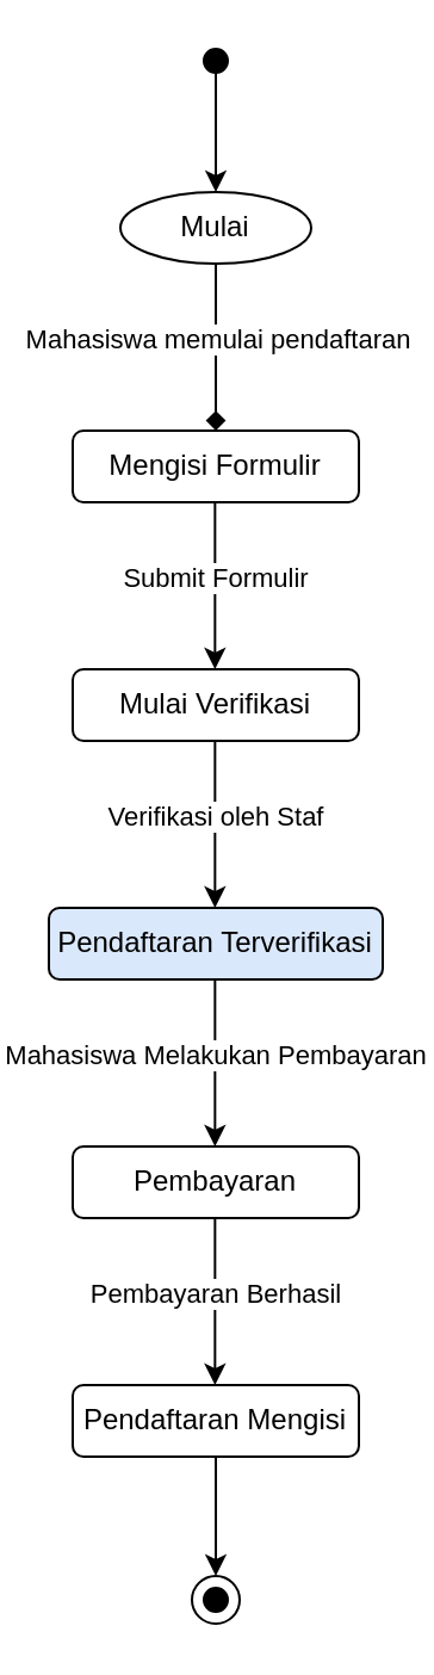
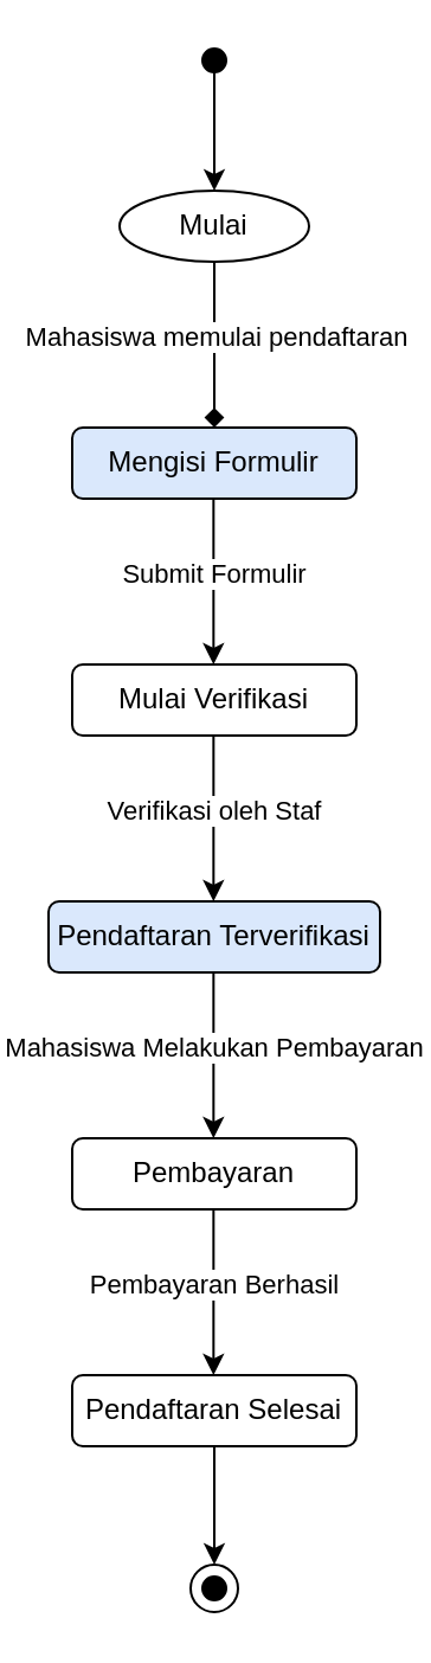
  <mxCell id="0" />
  <mxCell id="1" parent="0" />
  <mxCell id="2" value="Mulai" style="ellipse;whiteSpace=wrap;html=1;" vertex="1" parent="1"><mxGeometry x="50" y="80" width="80" height="30" as="geometry" /></mxCell>
- <mxCell id="3" value="Mengisi Formulir" style="rounded=1;whiteSpace=wrap;html=1;" vertex="1" parent="1"><mxGeometry x="30" y="180" width="120" height="30" as="geometry" /></mxCell>
+ <mxCell id="3" value="Mengisi Formulir" style="rounded=1;whiteSpace=wrap;html=1;fillColor=#dae8fc;" vertex="1" parent="1"><mxGeometry x="30" y="180" width="120" height="30" as="geometry" /></mxCell>
  <mxCell id="4" value="Mulai Verifikasi" style="rounded=1;whiteSpace=wrap;html=1;" vertex="1" parent="1"><mxGeometry x="30" y="280" width="120" height="30" as="geometry" /></mxCell>
  <mxCell id="5" value="Pendaftaran Terverifikasi" style="rounded=1;whiteSpace=wrap;html=1;fillColor=#dae8fc;" vertex="1" parent="1"><mxGeometry x="20" y="380" width="140" height="30" as="geometry" /></mxCell>
  <mxCell id="6" value="Pembayaran" style="rounded=1;whiteSpace=wrap;html=1;" vertex="1" parent="1"><mxGeometry x="30" y="480" width="120" height="30" as="geometry" /></mxCell>
- <mxCell id="7" value="Pendaftaran Mengisi" style="rounded=1;whiteSpace=wrap;html=1;" vertex="1" parent="1"><mxGeometry x="30" y="580" width="120" height="30" as="geometry" /></mxCell>
+ <mxCell id="7" value="Pendaftaran Selesai" style="rounded=1;whiteSpace=wrap;html=1;" vertex="1" parent="1"><mxGeometry x="30" y="580" width="120" height="30" as="geometry" /></mxCell>
  <mxCell id="8" value="" style="endArrow=diamond;html=1;rounded=0;exitX=0.5;exitY=1;exitDx=0;exitDy=0;entryX=0.5;entryY=0;entryDx=0;entryDy=0;" edge="1" parent="1" source="2" target="3"><mxGeometry width="50" height="50" relative="1" as="geometry"><mxPoint x="90" y="150" as="sourcePoint" /><mxPoint x="140" y="100" as="targetPoint" /></mxGeometry></mxCell>
  <mxCell id="9" value="Mahasiswa memulai pendaftaran" style="edgeLabel;html=1;align=center;verticalAlign=middle;resizable=0;points=[];" connectable="0" vertex="1" parent="8"><mxGeometry x="-0.121" relative="1" as="geometry"><mxPoint as="offset" /></mxGeometry></mxCell>
  <mxCell id="10" value="" style="endArrow=classic;html=1;rounded=0;exitX=0.5;exitY=1;exitDx=0;exitDy=0;entryX=0.5;entryY=0;entryDx=0;entryDy=0;" edge="1" parent="1"><mxGeometry width="50" height="50" relative="1" as="geometry"><mxPoint x="89.67" y="210" as="sourcePoint" /><mxPoint x="89.67" y="280" as="targetPoint" /></mxGeometry></mxCell>
  <mxCell id="11" value="Submit Formulir" style="edgeLabel;html=1;align=center;verticalAlign=middle;resizable=0;points=[];" connectable="0" vertex="1" parent="10"><mxGeometry x="-0.121" relative="1" as="geometry"><mxPoint as="offset" /></mxGeometry></mxCell>
  <mxCell id="12" value="" style="endArrow=classic;html=1;rounded=0;exitX=0.5;exitY=1;exitDx=0;exitDy=0;entryX=0.5;entryY=0;entryDx=0;entryDy=0;" edge="1" parent="1"><mxGeometry width="50" height="50" relative="1" as="geometry"><mxPoint x="89.67" y="310" as="sourcePoint" /><mxPoint x="89.67" y="380" as="targetPoint" /></mxGeometry></mxCell>
  <mxCell id="13" value="Verifikasi oleh Staf" style="edgeLabel;html=1;align=center;verticalAlign=middle;resizable=0;points=[];" connectable="0" vertex="1" parent="12"><mxGeometry x="-0.121" relative="1" as="geometry"><mxPoint as="offset" /></mxGeometry></mxCell>
  <mxCell id="14" value="" style="endArrow=classic;html=1;rounded=0;exitX=0.5;exitY=1;exitDx=0;exitDy=0;entryX=0.5;entryY=0;entryDx=0;entryDy=0;" edge="1" parent="1"><mxGeometry width="50" height="50" relative="1" as="geometry"><mxPoint x="89.67" y="410" as="sourcePoint" /><mxPoint x="89.67" y="480" as="targetPoint" /></mxGeometry></mxCell>
  <mxCell id="15" value="Mahasiswa Melakukan Pembayaran" style="edgeLabel;html=1;align=center;verticalAlign=middle;resizable=0;points=[];" connectable="0" vertex="1" parent="14"><mxGeometry x="-0.121" relative="1" as="geometry"><mxPoint as="offset" /></mxGeometry></mxCell>
  <mxCell id="16" value="" style="endArrow=classic;html=1;rounded=0;exitX=0.5;exitY=1;exitDx=0;exitDy=0;entryX=0.5;entryY=0;entryDx=0;entryDy=0;" edge="1" parent="1"><mxGeometry width="50" height="50" relative="1" as="geometry"><mxPoint x="89.67" y="510" as="sourcePoint" /><mxPoint x="89.67" y="580" as="targetPoint" /></mxGeometry></mxCell>
  <mxCell id="17" value="Pembayaran Berhasil" style="edgeLabel;html=1;align=center;verticalAlign=middle;resizable=0;points=[];" connectable="0" vertex="1" parent="16"><mxGeometry x="-0.121" relative="1" as="geometry"><mxPoint as="offset" /></mxGeometry></mxCell>
  <mxCell id="18" value="" style="endArrow=classic;html=1;rounded=0;exitX=0.5;exitY=1;exitDx=0;exitDy=0;" edge="1" parent="1" source="7"><mxGeometry width="50" height="50" relative="1" as="geometry"><mxPoint x="90" y="650" as="sourcePoint" /><mxPoint x="90" y="660" as="targetPoint" /></mxGeometry></mxCell>
  <mxCell id="19" value="" style="ellipse;whiteSpace=wrap;html=1;aspect=fixed;" vertex="1" parent="1"><mxGeometry x="80" y="660" width="20" height="20" as="geometry" /></mxCell>
  <mxCell id="20" value="" style="ellipse;whiteSpace=wrap;html=1;aspect=fixed;fillColor=#000000;" vertex="1" parent="1"><mxGeometry x="85" y="665" width="10" height="10" as="geometry" /></mxCell>
  <mxCell id="21" value="" style="ellipse;whiteSpace=wrap;html=1;aspect=fixed;fillColor=#000000;" vertex="1" parent="1"><mxGeometry x="85" y="20" width="10" height="10" as="geometry" /></mxCell>
  <mxCell id="22" value="" style="endArrow=classic;html=1;rounded=0;entryX=0.5;entryY=0;entryDx=0;entryDy=0;exitX=0.5;exitY=1;exitDx=0;exitDy=0;" edge="1" parent="1" source="21" target="2"><mxGeometry width="50" height="50" relative="1" as="geometry"><mxPoint x="60" y="170" as="sourcePoint" /><mxPoint x="110" y="120" as="targetPoint" /></mxGeometry></mxCell>
